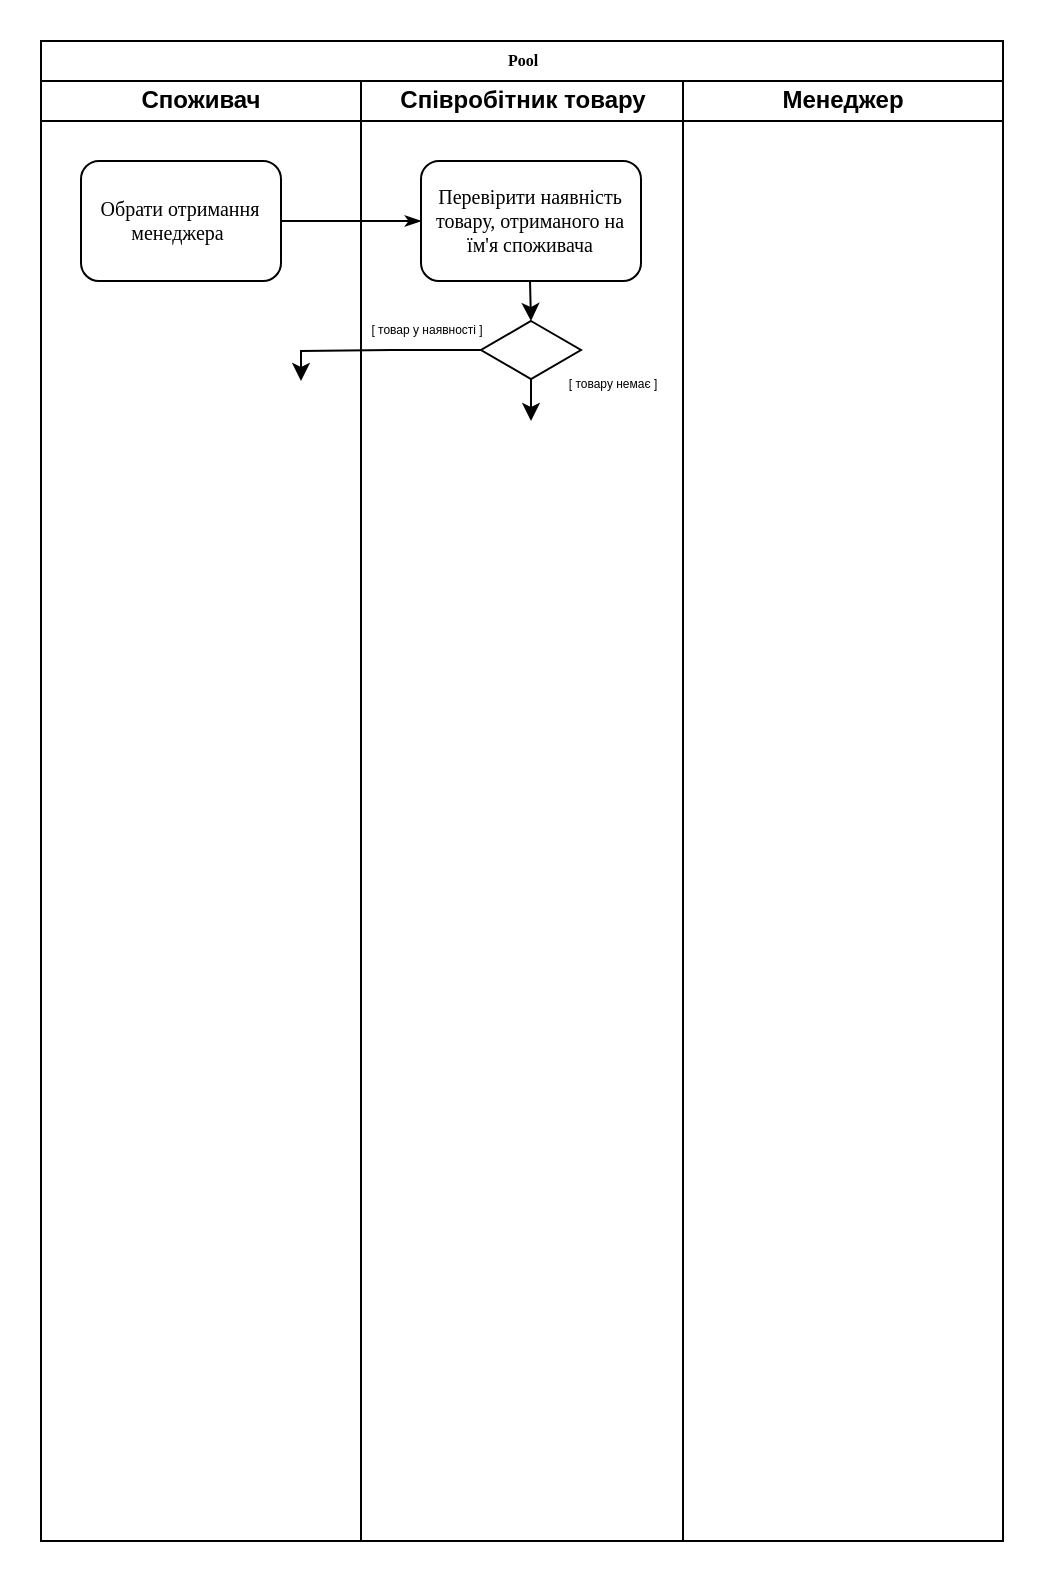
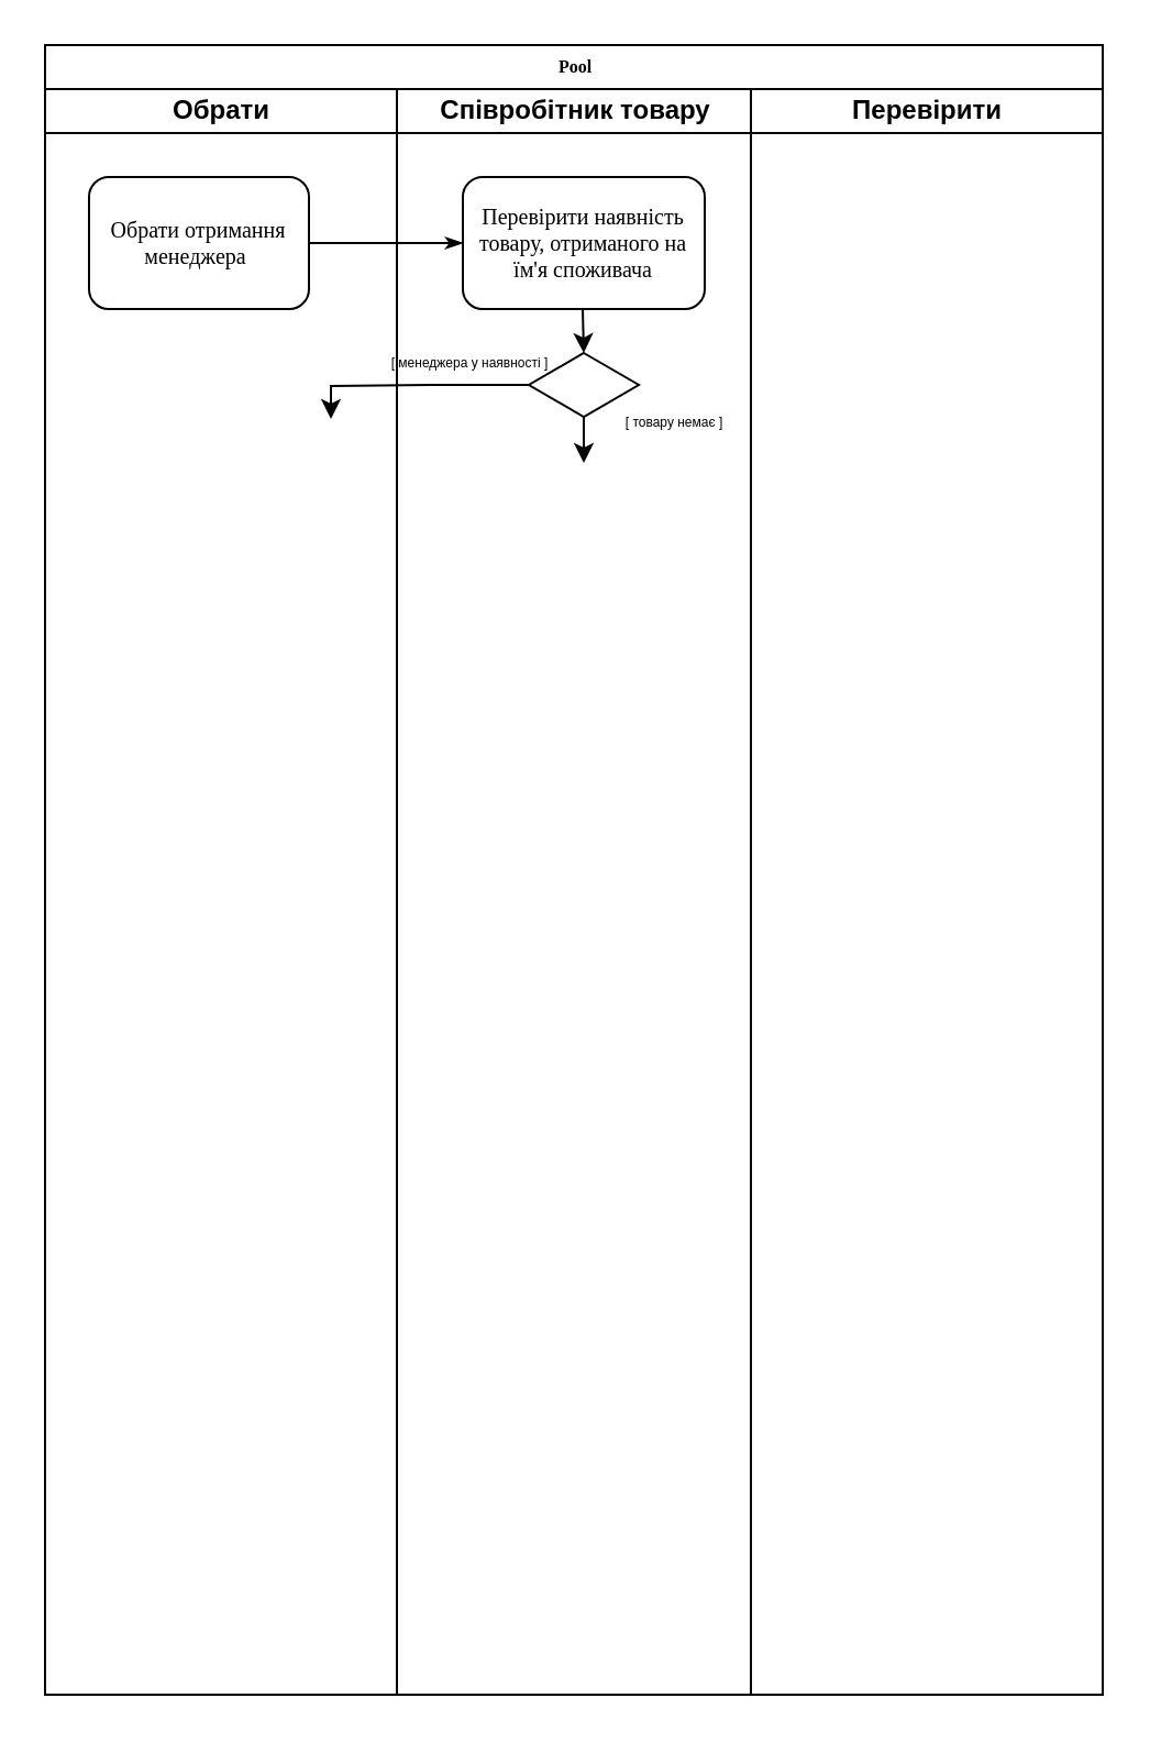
  <mxCell id="0" />
  <mxCell id="1" parent="0" />
  <mxCell id="2" value="Pool" style="swimlane;html=1;childLayout=stackLayout;startSize=20;rounded=0;shadow=0;labelBackgroundColor=none;strokeWidth=1;fontFamily=Verdana;fontSize=8;align=center;" parent="1" vertex="1"><mxGeometry x="20" y="20" width="481" height="750" as="geometry" /></mxCell>
- <mxCell id="3" value="Споживач" style="swimlane;html=1;startSize=20;" parent="2" vertex="1"><mxGeometry y="20" width="160" height="730" as="geometry" /></mxCell>
+ <mxCell id="3" value="Обрати" style="swimlane;html=1;startSize=20;" parent="2" vertex="1"><mxGeometry y="20" width="160" height="730" as="geometry" /></mxCell>
  <mxCell id="4" value="Співробітник товару" style="swimlane;html=1;startSize=20;" parent="2" vertex="1"><mxGeometry x="160" y="20" width="161" height="730" as="geometry" /></mxCell>
  <mxCell id="5" value="&lt;font size=&quot;1&quot;&gt;Перевірити наявність товару, отриманого на їм'я споживача&lt;/font&gt;" style="rounded=1;whiteSpace=wrap;html=1;shadow=0;labelBackgroundColor=none;strokeWidth=1;fontFamily=Verdana;fontSize=8;align=center;" parent="4" vertex="1"><mxGeometry x="30" y="40" width="110" height="60" as="geometry" /></mxCell>
  <mxCell id="6" style="edgeStyle=orthogonalEdgeStyle;rounded=0;orthogonalLoop=1;jettySize=auto;html=1;exitX=0;exitY=0.5;exitDx=0;exitDy=0;" edge="1" parent="4" source="8"><mxGeometry relative="1" as="geometry"><mxPoint x="-30" y="150" as="targetPoint" /><Array as="points"><mxPoint x="15" y="135" /><mxPoint x="-30" y="135" /></Array></mxGeometry></mxCell>
  <mxCell id="7" style="edgeStyle=orthogonalEdgeStyle;rounded=0;orthogonalLoop=1;jettySize=auto;html=1;" edge="1" parent="4" source="8"><mxGeometry relative="1" as="geometry"><mxPoint x="85" y="170" as="targetPoint" /></mxGeometry></mxCell>
  <mxCell id="8" value="" style="rhombus;whiteSpace=wrap;html=1;" vertex="1" parent="4"><mxGeometry x="60" y="120" width="50" height="29" as="geometry" /></mxCell>
  <mxCell id="9" value="" style="endArrow=classic;html=1;rounded=0;" edge="1" parent="4"><mxGeometry width="50" height="50" relative="1" as="geometry"><mxPoint x="84.5" y="100" as="sourcePoint" /><mxPoint x="85" y="120" as="targetPoint" /></mxGeometry></mxCell>
  <mxCell id="10" value="&lt;font style=&quot;font-size: 10px;&quot;&gt;Обрати отримання менеджера&amp;nbsp;&lt;/font&gt;" style="rounded=1;whiteSpace=wrap;html=1;shadow=0;labelBackgroundColor=none;strokeWidth=1;fontFamily=Verdana;fontSize=8;align=center;" parent="4" vertex="1"><mxGeometry x="-140" y="40" width="100" height="60" as="geometry" /></mxCell>
  <mxCell id="11" style="edgeStyle=orthogonalEdgeStyle;rounded=1;html=1;labelBackgroundColor=none;startArrow=none;startFill=0;startSize=5;endArrow=classicThin;endFill=1;endSize=5;jettySize=auto;orthogonalLoop=1;strokeWidth=1;fontFamily=Verdana;fontSize=8" parent="4" source="10" target="5" edge="1"><mxGeometry relative="1" as="geometry" /></mxCell>
- <mxCell id="12" value="&lt;font style=&quot;font-size: 6px;&quot;&gt;[ товар у наявності ]&lt;/font&gt;" style="text;html=1;align=center;verticalAlign=middle;resizable=0;points=[];autosize=1;strokeColor=none;fillColor=none;" vertex="1" parent="4"><mxGeometry x="-7" y="108" width="80" height="30" as="geometry" /></mxCell>
+ <mxCell id="12" value="&lt;font style=&quot;font-size: 6px;&quot;&gt;[ менеджера у наявності ]&lt;/font&gt;" style="text;html=1;align=center;verticalAlign=middle;resizable=0;points=[];autosize=1;strokeColor=none;fillColor=none;" vertex="1" parent="4"><mxGeometry x="-7" y="108" width="80" height="30" as="geometry" /></mxCell>
  <mxCell id="13" value="&lt;font style=&quot;font-size: 6px;&quot;&gt;[ товару немає ]&lt;/font&gt;" style="text;html=1;align=center;verticalAlign=middle;resizable=0;points=[];autosize=1;strokeColor=none;fillColor=none;" vertex="1" parent="4"><mxGeometry x="91" y="135" width="70" height="30" as="geometry" /></mxCell>
- <mxCell id="14" value="Менеджер" style="swimlane;html=1;startSize=20;" parent="2" vertex="1"><mxGeometry x="321" y="20" width="160" height="730" as="geometry" /></mxCell>
+ <mxCell id="14" value="Перевірити" style="swimlane;html=1;startSize=20;" parent="2" vertex="1"><mxGeometry x="321" y="20" width="160" height="730" as="geometry" /></mxCell>
